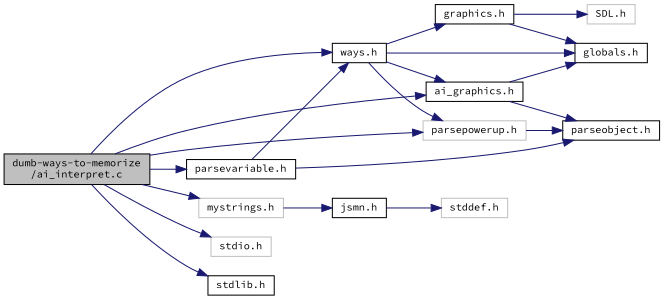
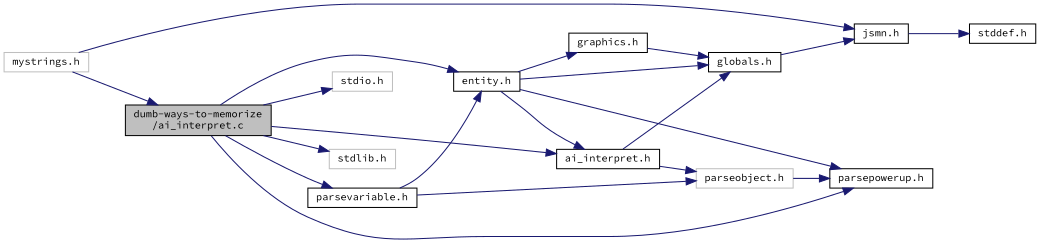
  digraph {
    fontname="Source Code Pro"
    rankdir=LR
    node [color=black fillcolor=white fontname="Source Code Pro" fontsize=10 shape=record style=filled]
    edge [color=midnightblue fontname="Source Code Pro" fontsize=10 labelfontname=Helvetica labelfontsize=10 style=solid]
    n1 [fillcolor=grey75 fontcolor=black height=0.2 label="dumb-ways-to-memorize\l/ai_interpret.c" width=0.4]
-   n2 [height=0.2 label="ai_graphics.h" width=0.4]
-   n3 [height=0.2 label="ways.h" width=0.4]
+   n2 [height=0.2 label="ai_interpret.h" width=0.4]
+   n3 [height=0.2 label="entity.h" width=0.4]
    n4 [height=0.2 label="parsevariable.h" width=0.4]
-   n5 [color=grey75 height=0.2 label="parsepowerup.h" width=0.4]
+   n5 [height=0.2 label="parsepowerup.h" width=0.4]
    n6 [color=grey75 height=0.2 label="mystrings.h" width=0.4]
    n7 [color=grey75 height=0.2 label="stdio.h" width=0.4]
-   n8 [height=0.2 label="stdlib.h" width=0.4]
+   n8 [color=grey75 height=0.2 label="stdlib.h" width=0.4]
    n9 [height=0.2 label="globals.h" width=0.4]
-   n10 [height=0.2 label="parseobject.h" width=0.4]
+   n10 [color=grey75 height=0.2 label="parseobject.h" width=0.4]
    n11 [height=0.2 label="graphics.h" width=0.4]
    n12 [height=0.2 label="jsmn.h" width=0.4]
-   n13 [color=grey75 height=0.2 label="stddef.h" width=0.4]
-   n14 [color=grey75 height=0.2 label="SDL.h" width=0.4]
+   n13 [height=0.2 label="stddef.h" width=0.4]
    n1 -> n2
    n1 -> n3
    n1 -> n4
    n1 -> n5
-   n1 -> n6
+   n6 -> n1
    n1 -> n7
    n1 -> n8
    n2 -> n9
    n2 -> n10
    n3 -> n2
    n3 -> n5
    n3 -> n9
    n3 -> n11
    n4 -> n3
    n4 -> n10
-   n5 -> n10
+   n10 -> n5
    n6 -> n12
+   n9 -> n12
    n11 -> n9
-   n11 -> n14
    n12 -> n13
  }
